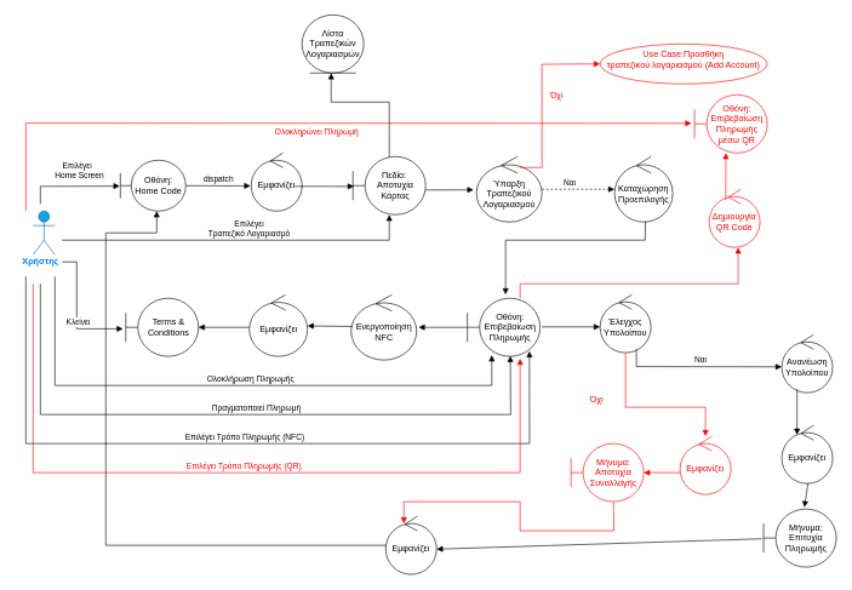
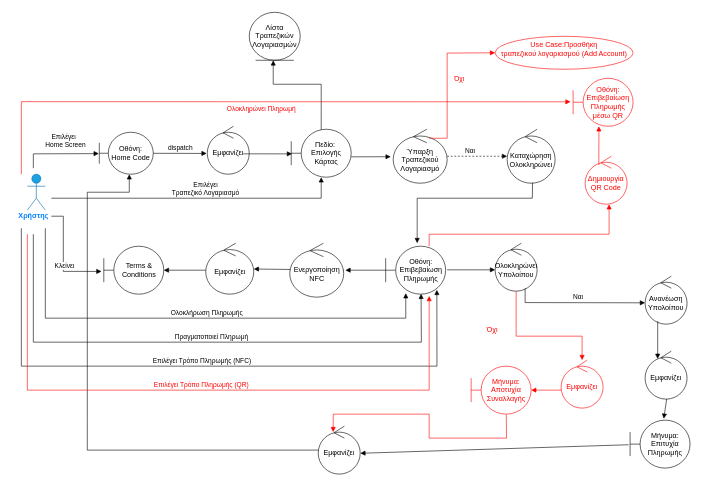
  <mxCell id="0" />
  <mxCell id="1" parent="0" />
  <mxCell id="2" value="Χρήστης" style="shape=umlActor;verticalLabelPosition=bottom;verticalAlign=top;html=1;strokeColor=#006EAF;fillColor=#1ba1e2;fontColor=#ffffff;" vertex="1" parent="1"><mxGeometry x="45" y="290" width="30" height="60" as="geometry" /></mxCell>
  <mxCell id="3" value="Οθόνη:&lt;br&gt;Home Code" style="shape=umlBoundary;whiteSpace=wrap;html=1;" vertex="1" parent="1"><mxGeometry x="165" y="220" width="90" height="70" as="geometry" /></mxCell>
  <mxCell id="4" value="Επιλέγει&amp;nbsp;&lt;br&gt;&amp;nbsp;Home Screen" style="html=1;verticalAlign=bottom;endArrow=block;rounded=0;entryX=-0.009;entryY=0.509;entryDx=0;entryDy=0;entryPerimeter=0;" edge="1" parent="1" target="3"><mxGeometry x="0.136" y="6" width="80" relative="1" as="geometry"><mxPoint x="55" y="280" as="sourcePoint" /><mxPoint x="135" y="254.5" as="targetPoint" /><Array as="points"><mxPoint x="55" y="256" /></Array><mxPoint as="offset" /></mxGeometry></mxCell>
  <mxCell id="5" value="Εμφανίζει" style="ellipse;shape=umlControl;whiteSpace=wrap;html=1;" vertex="1" parent="1"><mxGeometry x="345" y="210" width="70" height="80" as="geometry" /></mxCell>
  <mxCell id="6" value="Λίστα Τραπεζικών Λογαριασμών" style="ellipse;shape=umlEntity;whiteSpace=wrap;html=1;" vertex="1" parent="1"><mxGeometry x="415" y="20" width="85" height="80" as="geometry" /></mxCell>
  <mxCell id="7" value="dispatch" style="html=1;verticalAlign=bottom;endArrow=block;rounded=0;entryX=-0.014;entryY=0.567;entryDx=0;entryDy=0;entryPerimeter=0;" edge="1" parent="1" source="3" target="5"><mxGeometry width="80" relative="1" as="geometry"><mxPoint x="305" y="254.33" as="sourcePoint" /><mxPoint x="385" y="254.33" as="targetPoint" /></mxGeometry></mxCell>
  <mxCell id="8" value="" style="html=1;verticalAlign=bottom;endArrow=block;rounded=0;exitX=0.5;exitY=0.063;exitDx=0;exitDy=0;exitPerimeter=0;" edge="1" parent="1" source="12"><mxGeometry x="-0.015" y="-31" width="80" relative="1" as="geometry"><mxPoint x="535" y="190" as="sourcePoint" /><mxPoint x="455" y="100" as="targetPoint" /><Array as="points"><mxPoint x="535" y="180" /><mxPoint x="535" y="140" /><mxPoint x="455" y="140" /></Array><mxPoint as="offset" /></mxGeometry></mxCell>
  <mxCell id="9" value="Οθόνη: Επιβεβαίωση Πληρωμής" style="shape=umlBoundary;whiteSpace=wrap;html=1;" vertex="1" parent="1"><mxGeometry x="642.5" y="410" width="100" height="80" as="geometry" /></mxCell>
  <mxCell id="10" value="Πραγματοποιεί Πληρωμή" style="html=1;verticalAlign=bottom;endArrow=block;rounded=0;entryX=0.59;entryY=0.991;entryDx=0;entryDy=0;entryPerimeter=0;" edge="1" parent="1" target="9"><mxGeometry x="0.051" width="80" relative="1" as="geometry"><mxPoint x="55" y="390" as="sourcePoint" /><mxPoint x="875" y="490" as="targetPoint" /><Array as="points"><mxPoint x="55" y="570" /><mxPoint x="702" y="570" /></Array><mxPoint as="offset" /></mxGeometry></mxCell>
- <mxCell id="11" value="Καταχώρηση Προεπιλογής" style="ellipse;shape=umlControl;whiteSpace=wrap;html=1;" vertex="1" parent="1"><mxGeometry x="845" y="215" width="80" height="90" as="geometry" /></mxCell>
- <mxCell id="12" value="Πεδίο:&amp;nbsp; Αποτυχία Κάρτας" style="shape=umlBoundary;whiteSpace=wrap;html=1;" vertex="1" parent="1"><mxGeometry x="485" y="215" width="100" height="80" as="geometry" /></mxCell>
+ <mxCell id="11" value="Καταχώρηση Ολοκληρώνει" style="ellipse;shape=umlControl;whiteSpace=wrap;html=1;" vertex="1" parent="1"><mxGeometry x="845" y="215" width="80" height="90" as="geometry" /></mxCell>
+ <mxCell id="12" value="Πεδίο:&amp;nbsp; Επιλογής Κάρτας" style="shape=umlBoundary;whiteSpace=wrap;html=1;" vertex="1" parent="1"><mxGeometry x="485" y="215" width="100" height="80" as="geometry" /></mxCell>
  <mxCell id="13" value="Επιλέγει &lt;br&gt;Τραπεζικό Λογαριασμό" style="html=1;verticalAlign=bottom;endArrow=block;rounded=0;" edge="1" parent="1" target="12"><mxGeometry x="0.06" width="80" relative="1" as="geometry"><mxPoint x="85" y="330" as="sourcePoint" /><mxPoint x="210" y="99.33" as="targetPoint" /><Array as="points"><mxPoint x="535" y="330" /></Array><mxPoint as="offset" /></mxGeometry></mxCell>
  <mxCell id="14" value="" style="html=1;verticalAlign=bottom;endArrow=block;rounded=0;entryX=0.014;entryY=0.513;entryDx=0;entryDy=0;entryPerimeter=0;exitX=0.857;exitY=0.575;exitDx=0;exitDy=0;exitPerimeter=0;" edge="1" parent="1" source="5" target="12"><mxGeometry width="80" relative="1" as="geometry"><mxPoint x="595" y="256" as="sourcePoint" /><mxPoint x="645" y="230" as="targetPoint" /><Array as="points" /></mxGeometry></mxCell>
- <mxCell id="15" value="Ύπαρξη Τραπεζικού Λογαριασμού" style="ellipse;shape=umlControl;whiteSpace=wrap;html=1;" vertex="1" parent="1"><mxGeometry x="655" y="215" width="90" height="90" as="geometry" /></mxCell>
+ <mxCell id="15" value="Ύπαρξη Τραπεζικού Λογαριασμό" style="ellipse;shape=umlControl;whiteSpace=wrap;html=1;" vertex="1" parent="1"><mxGeometry x="655" y="215" width="90" height="90" as="geometry" /></mxCell>
  <mxCell id="16" value="" style="html=1;verticalAlign=bottom;endArrow=block;rounded=0;entryX=-0.045;entryY=0.509;entryDx=0;entryDy=0;entryPerimeter=0;" edge="1" parent="1" target="15"><mxGeometry width="80" relative="1" as="geometry"><mxPoint x="585" y="261" as="sourcePoint" /><mxPoint x="935" y="259.29" as="targetPoint" /><Array as="points"><mxPoint x="585" y="261" /></Array></mxGeometry></mxCell>
  <mxCell id="17" value="Ναι" style="html=1;verticalAlign=bottom;endArrow=block;rounded=0;dashed=1;" edge="1" parent="1" source="15" target="11"><mxGeometry x="-0.25" width="80" relative="1" as="geometry"><mxPoint x="805" y="264.29" as="sourcePoint" /><mxPoint x="835" y="260" as="targetPoint" /><Array as="points" /><mxPoint as="offset" /></mxGeometry></mxCell>
  <mxCell id="18" value="" style="html=1;verticalAlign=bottom;endArrow=block;rounded=0;exitX=0.53;exitY=0.992;exitDx=0;exitDy=0;exitPerimeter=0;" edge="1" parent="1" source="11"><mxGeometry x="0.146" y="57" width="80" relative="1" as="geometry"><mxPoint x="725" y="535" as="sourcePoint" /><mxPoint x="695" y="405" as="targetPoint" /><Array as="points"><mxPoint x="887" y="330" /><mxPoint x="695" y="330" /></Array><mxPoint as="offset" /></mxGeometry></mxCell>
  <mxCell id="19" value="Επιλέγει Τρόπο Πληρωμής (NFC)" style="html=1;verticalAlign=bottom;endArrow=block;rounded=0;entryX=0.853;entryY=0.909;entryDx=0;entryDy=0;entryPerimeter=0;" edge="1" parent="1" target="9"><mxGeometry x="0.01" width="80" relative="1" as="geometry"><mxPoint x="35" y="380" as="sourcePoint" /><mxPoint x="895" y="490" as="targetPoint" /><Array as="points"><mxPoint x="35" y="610" /><mxPoint x="728" y="610" /></Array><mxPoint x="1" as="offset" /></mxGeometry></mxCell>
  <mxCell id="20" value="" style="html=1;verticalAlign=bottom;endArrow=block;rounded=0;startArrow=none;" edge="1" parent="1" source="22"><mxGeometry x="-0.091" y="-10" width="80" relative="1" as="geometry"><mxPoint x="642.5" y="450" as="sourcePoint" /><mxPoint x="532.5" y="450" as="targetPoint" /><mxPoint as="offset" /></mxGeometry></mxCell>
  <mxCell id="21" value="Terms &amp;amp; Conditions" style="shape=umlBoundary;whiteSpace=wrap;html=1;" vertex="1" parent="1"><mxGeometry x="172.5" y="410" width="100" height="80" as="geometry" /></mxCell>
  <mxCell id="22" value="Ενεργοποίηση NFC" style="ellipse;shape=umlControl;whiteSpace=wrap;html=1;" vertex="1" parent="1"><mxGeometry x="482.5" y="405" width="90" height="90" as="geometry" /></mxCell>
  <mxCell id="23" value="Εμφανίζει" style="ellipse;shape=umlControl;whiteSpace=wrap;html=1;" vertex="1" parent="1"><mxGeometry x="342.5" y="405" width="80" height="85" as="geometry" /></mxCell>
  <mxCell id="24" value="" style="html=1;verticalAlign=bottom;endArrow=block;rounded=0;exitX=0.018;exitY=0.487;exitDx=0;exitDy=0;exitPerimeter=0;" edge="1" parent="1" source="22"><mxGeometry x="-1" y="-67" width="80" relative="1" as="geometry"><mxPoint x="522.5" y="510" as="sourcePoint" /><mxPoint x="422.5" y="448" as="targetPoint" /><mxPoint x="30" y="30" as="offset" /></mxGeometry></mxCell>
  <mxCell id="25" value="" style="html=1;verticalAlign=bottom;endArrow=block;rounded=0;entryX=1.031;entryY=0.5;entryDx=0;entryDy=0;entryPerimeter=0;" edge="1" parent="1" target="22"><mxGeometry x="-0.119" y="-21" width="80" relative="1" as="geometry"><mxPoint x="642.5" y="450" as="sourcePoint" /><mxPoint x="632.5" y="520" as="targetPoint" /><mxPoint x="-1" as="offset" /></mxGeometry></mxCell>
  <mxCell id="26" value="" style="html=1;verticalAlign=bottom;endArrow=block;rounded=0;" edge="1" parent="1"><mxGeometry width="80" relative="1" as="geometry"><mxPoint x="342.5" y="450" as="sourcePoint" /><mxPoint x="272.5" y="450" as="targetPoint" /></mxGeometry></mxCell>
  <mxCell id="27" value="Κλείνει" style="html=1;verticalAlign=bottom;endArrow=block;rounded=0;entryX=-0.038;entryY=0.526;entryDx=0;entryDy=0;entryPerimeter=0;" edge="1" parent="1" target="21"><mxGeometry x="0.295" width="80" relative="1" as="geometry"><mxPoint x="85" y="360" as="sourcePoint" /><mxPoint x="345" y="470" as="targetPoint" /><Array as="points"><mxPoint x="105" y="360" /><mxPoint x="105" y="452" /></Array><mxPoint as="offset" /></mxGeometry></mxCell>
  <mxCell id="28" value="Ολοκλήρωση Πληρωμής" style="html=1;verticalAlign=bottom;endArrow=block;rounded=0;entryX=0.335;entryY=0.979;entryDx=0;entryDy=0;entryPerimeter=0;" edge="1" parent="1" target="9"><mxGeometry x="0.057" width="80" relative="1" as="geometry"><mxPoint x="75" y="380" as="sourcePoint" /><mxPoint x="875" y="500" as="targetPoint" /><Array as="points"><mxPoint x="75" y="530" /><mxPoint x="676" y="530" /></Array><mxPoint as="offset" /></mxGeometry></mxCell>
- <mxCell id="29" value="Έλεγχος Υπολοίπου" style="ellipse;shape=umlControl;whiteSpace=wrap;html=1;" vertex="1" parent="1"><mxGeometry x="825" y="405" width="70" height="80" as="geometry" /></mxCell>
+ <mxCell id="29" value="Ολοκληρώνει Υπολοίπου" style="ellipse;shape=umlControl;whiteSpace=wrap;html=1;" vertex="1" parent="1"><mxGeometry x="825" y="405" width="70" height="80" as="geometry" /></mxCell>
  <mxCell id="30" value="" style="html=1;verticalAlign=bottom;endArrow=block;rounded=0;" edge="1" parent="1"><mxGeometry width="80" relative="1" as="geometry"><mxPoint x="745" y="449.41" as="sourcePoint" /><mxPoint x="825" y="449.41" as="targetPoint" /></mxGeometry></mxCell>
  <mxCell id="31" value="Ναι" style="html=1;verticalAlign=bottom;endArrow=block;rounded=0;entryX=0;entryY=0.555;entryDx=0;entryDy=0;entryPerimeter=0;" edge="1" parent="1" target="32"><mxGeometry width="80" relative="1" as="geometry"><mxPoint x="875" y="480" as="sourcePoint" /><mxPoint x="975" y="504.41" as="targetPoint" /><Array as="points"><mxPoint x="875" y="504" /></Array></mxGeometry></mxCell>
  <mxCell id="32" value="Ανανέωση Υπολοίπου" style="ellipse;shape=umlControl;whiteSpace=wrap;html=1;" vertex="1" parent="1"><mxGeometry x="1075" y="460" width="70" height="80" as="geometry" /></mxCell>
  <mxCell id="33" value="Εμφανίζει" style="ellipse;shape=umlControl;whiteSpace=wrap;html=1;" vertex="1" parent="1"><mxGeometry x="1075" y="585" width="70" height="80" as="geometry" /></mxCell>
  <mxCell id="34" value="Μήνυμα: Επιτυχία Πληρωμής" style="shape=umlBoundary;whiteSpace=wrap;html=1;" vertex="1" parent="1"><mxGeometry x="1050" y="700" width="100" height="80" as="geometry" /></mxCell>
  <mxCell id="35" value="" style="html=1;verticalAlign=bottom;endArrow=block;rounded=0;entryX=0.3;entryY=0.162;entryDx=0;entryDy=0;entryPerimeter=0;" edge="1" parent="1" target="33"><mxGeometry width="80" relative="1" as="geometry"><mxPoint x="1096" y="535" as="sourcePoint" /><mxPoint x="1165" y="585" as="targetPoint" /></mxGeometry></mxCell>
  <mxCell id="36" value="" style="html=1;verticalAlign=bottom;endArrow=block;rounded=0;entryX=0.561;entryY=-0.028;entryDx=0;entryDy=0;entryPerimeter=0;exitX=0.515;exitY=0.997;exitDx=0;exitDy=0;exitPerimeter=0;" edge="1" parent="1" source="33" target="34"><mxGeometry width="80" relative="1" as="geometry"><mxPoint x="1115" y="665" as="sourcePoint" /><mxPoint x="995" y="705" as="targetPoint" /><Array as="points" /></mxGeometry></mxCell>
  <mxCell id="37" value="" style="html=1;verticalAlign=bottom;endArrow=block;rounded=0;exitX=0.036;exitY=0.5;exitDx=0;exitDy=0;exitPerimeter=0;" edge="1" parent="1" source="38"><mxGeometry width="80" relative="1" as="geometry"><mxPoint x="625" y="690" as="sourcePoint" /><mxPoint x="215" y="290" as="targetPoint" /><Array as="points"><mxPoint x="145" y="750" /><mxPoint x="145" y="701" /><mxPoint x="145" y="320" /><mxPoint x="215" y="320" /></Array></mxGeometry></mxCell>
  <mxCell id="38" value="Εμφανίζει" style="ellipse;shape=umlControl;whiteSpace=wrap;html=1;" vertex="1" parent="1"><mxGeometry x="530" y="710" width="70" height="80" as="geometry" /></mxCell>
  <mxCell id="39" value="" style="html=1;verticalAlign=bottom;endArrow=block;rounded=0;exitX=-0.023;exitY=0.513;exitDx=0;exitDy=0;exitPerimeter=0;entryX=1.002;entryY=0.566;entryDx=0;entryDy=0;entryPerimeter=0;" edge="1" parent="1" source="34" target="38"><mxGeometry width="80" relative="1" as="geometry"><mxPoint x="795" y="730" as="sourcePoint" /><mxPoint x="895" y="756" as="targetPoint" /><Array as="points" /></mxGeometry></mxCell>
  <mxCell id="40" value="&lt;font color=&quot;#ff0000&quot;&gt;Επιλέγει Τρόπο Πληρωμής (QR)&lt;/font&gt;" style="html=1;verticalAlign=bottom;endArrow=block;rounded=0;strokeColor=#FF0000;" edge="1" parent="1"><mxGeometry x="0.01" width="80" relative="1" as="geometry"><mxPoint x="45" y="390" as="sourcePoint" /><mxPoint x="715" y="493" as="targetPoint" /><Array as="points"><mxPoint x="45" y="650" /><mxPoint x="715" y="650" /></Array><mxPoint x="1" as="offset" /></mxGeometry></mxCell>
  <mxCell id="41" value="Δημιουργία QR Code" style="ellipse;shape=umlControl;whiteSpace=wrap;html=1;fontColor=#FF0000;strokeColor=#FF0000;" vertex="1" parent="1"><mxGeometry x="975" y="260" width="70" height="80" as="geometry" /></mxCell>
  <mxCell id="42" value="" style="html=1;verticalAlign=bottom;endArrow=block;rounded=0;fontColor=#FF0000;strokeColor=#FF0000;" edge="1" parent="1"><mxGeometry width="80" relative="1" as="geometry"><mxPoint x="715" y="410" as="sourcePoint" /><mxPoint x="1015" y="340" as="targetPoint" /><Array as="points"><mxPoint x="715" y="390" /><mxPoint x="1015" y="390" /></Array></mxGeometry></mxCell>
  <mxCell id="43" value="&lt;font color=&quot;#007fff&quot;&gt;&lt;b&gt;Χρήστης&lt;/b&gt;&lt;/font&gt;" style="text;html=1;align=center;verticalAlign=middle;resizable=0;points=[];autosize=1;strokeColor=none;fillColor=none;fontColor=#FF0000;" vertex="1" parent="1"><mxGeometry x="20" y="350" width="70" height="20" as="geometry" /></mxCell>
  <mxCell id="44" value="&lt;font color=&quot;#ff0000&quot;&gt;Οθόνη: Επιβεβαίωση Πληρωμής μέσω QR&lt;/font&gt;" style="shape=umlBoundary;whiteSpace=wrap;html=1;fontColor=#007FFF;strokeColor=#FF0000;" vertex="1" parent="1"><mxGeometry x="955" y="130" width="100" height="80" as="geometry" /></mxCell>
  <mxCell id="45" value="" style="html=1;verticalAlign=bottom;endArrow=block;rounded=0;fontColor=#FF0000;strokeColor=#FF0000;exitX=0.327;exitY=0.184;exitDx=0;exitDy=0;exitPerimeter=0;" edge="1" parent="1" source="41"><mxGeometry width="80" relative="1" as="geometry"><mxPoint x="1005" y="240" as="sourcePoint" /><mxPoint x="998" y="210" as="targetPoint" /></mxGeometry></mxCell>
  <mxCell id="46" value="Ολοκληρώνει Πληρωμή" style="html=1;verticalAlign=bottom;endArrow=block;rounded=0;fontColor=#FF0000;strokeColor=#FF0000;entryX=-0.042;entryY=0.491;entryDx=0;entryDy=0;entryPerimeter=0;" edge="1" parent="1" target="44"><mxGeometry x="0.005" y="-21" width="80" relative="1" as="geometry"><mxPoint x="35" y="290" as="sourcePoint" /><mxPoint x="945" y="170" as="targetPoint" /><Array as="points"><mxPoint x="35" y="169" /></Array><mxPoint as="offset" /></mxGeometry></mxCell>
  <mxCell id="47" value="Εμφανίζει" style="ellipse;shape=umlControl;whiteSpace=wrap;html=1;fontColor=#FF0000;strokeColor=#FF0000;" vertex="1" parent="1"><mxGeometry x="935" y="600" width="70" height="80" as="geometry" /></mxCell>
  <mxCell id="48" value="" style="html=1;verticalAlign=bottom;endArrow=block;rounded=0;fontColor=#FF0000;strokeColor=#FF0000;" edge="1" parent="1" source="29" target="47"><mxGeometry width="80" relative="1" as="geometry"><mxPoint x="785" y="550" as="sourcePoint" /><mxPoint x="865" y="550" as="targetPoint" /><Array as="points"><mxPoint x="860" y="560" /><mxPoint x="970" y="560" /></Array></mxGeometry></mxCell>
  <mxCell id="49" value="Όχι" style="text;html=1;align=center;verticalAlign=middle;resizable=0;points=[];autosize=1;strokeColor=none;fillColor=none;fontColor=#FF0000;" vertex="1" parent="1"><mxGeometry x="805" y="540" width="30" height="20" as="geometry" /></mxCell>
  <mxCell id="50" value="Μήνυμα: Αποτυχία Συναλλαγής" style="shape=umlBoundary;whiteSpace=wrap;html=1;fontColor=#FF0000;strokeColor=#FF0000;" vertex="1" parent="1"><mxGeometry x="785" y="610" width="100" height="80" as="geometry" /></mxCell>
  <mxCell id="51" value="" style="html=1;verticalAlign=bottom;endArrow=block;rounded=0;fontColor=#FF0000;strokeColor=#FF0000;" edge="1" parent="1"><mxGeometry x="1" y="-328" width="80" relative="1" as="geometry"><mxPoint x="935" y="650" as="sourcePoint" /><mxPoint x="885" y="650" as="targetPoint" /><mxPoint x="170" y="-48" as="offset" /></mxGeometry></mxCell>
  <mxCell id="52" value="" style="html=1;verticalAlign=bottom;endArrow=block;rounded=0;fontColor=#FF0000;strokeColor=#FF0000;exitX=0.585;exitY=1.009;exitDx=0;exitDy=0;exitPerimeter=0;entryX=0.357;entryY=0.125;entryDx=0;entryDy=0;entryPerimeter=0;" edge="1" parent="1" source="50" target="38"><mxGeometry width="80" relative="1" as="geometry"><mxPoint x="625" y="710" as="sourcePoint" /><mxPoint x="705" y="710" as="targetPoint" /><Array as="points"><mxPoint x="844" y="730" /><mxPoint x="715" y="730" /><mxPoint x="715" y="690" /><mxPoint x="555" y="690" /></Array></mxGeometry></mxCell>
  <mxCell id="53" value="Όχι" style="html=1;verticalAlign=bottom;endArrow=block;rounded=0;fontColor=#FF0000;strokeColor=#FF0000;" edge="1" parent="1" target="54"><mxGeometry x="-0.048" y="-20" width="80" relative="1" as="geometry"><mxPoint x="715" y="230" as="sourcePoint" /><mxPoint x="825" y="90" as="targetPoint" /><Array as="points"><mxPoint x="745" y="230" /><mxPoint x="745" y="88" /></Array><mxPoint as="offset" /></mxGeometry></mxCell>
  <mxCell id="54" value="Use Case:&lt;span&gt;Προσθήκη&lt;br&gt;τραπεζικού λογαριασμού (&lt;/span&gt;&lt;span lang=&quot;EN-US&quot;&gt;Add&lt;/span&gt;&lt;span lang=&quot;EN-US&quot;&gt; &lt;/span&gt;&lt;span lang=&quot;EN-US&quot;&gt;Account&lt;/span&gt;&lt;span&gt;)&lt;/span&gt;&lt;p class=&quot;MsoListParagraph&quot; style=&quot;margin-left: 0cm&quot;&gt;&lt;b&gt;&lt;span style=&quot;font-size: 13pt&quot;&gt;&lt;/span&gt;&lt;/b&gt;&lt;/p&gt;" style="ellipse;whiteSpace=wrap;html=1;fontColor=#FF0000;strokeColor=#FF0000;" vertex="1" parent="1"><mxGeometry x="825" y="60" width="230" height="55" as="geometry" /></mxCell>
